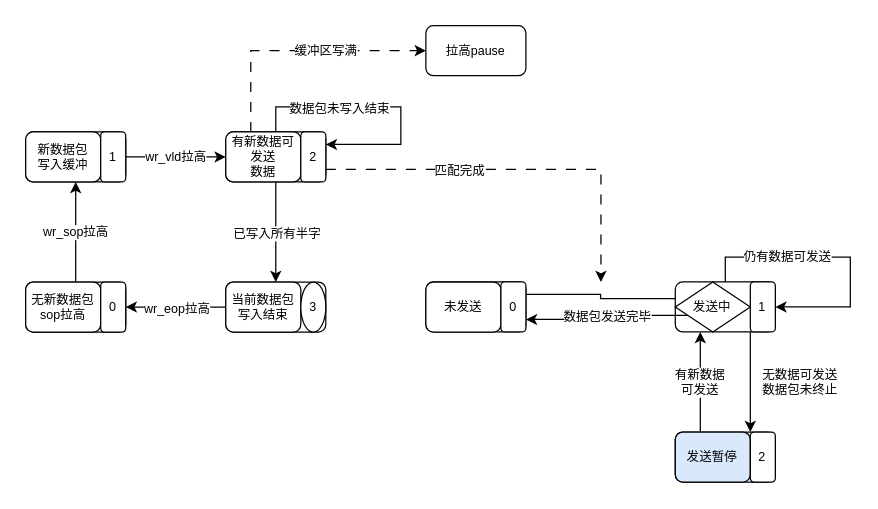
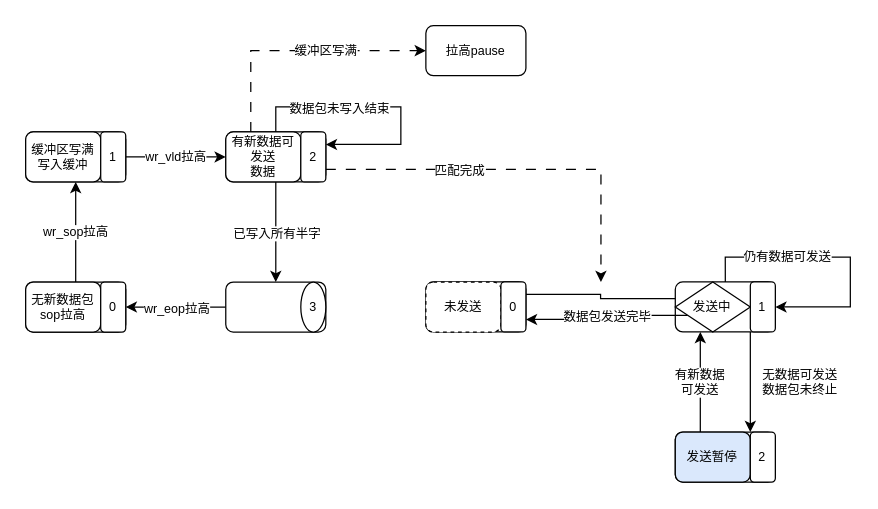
  <mxCell id="0" />
  <mxCell id="1" parent="0" />
  <mxCell id="2" style="edgeStyle=orthogonalEdgeStyle;rounded=0;orthogonalLoop=1;jettySize=auto;html=1;exitX=1;exitY=0.25;exitDx=0;exitDy=0;entryX=0;entryY=0.25;entryDx=0;entryDy=0;fontSize=10;" edge="1" parent="1" source="34" target="37"><mxGeometry relative="1" as="geometry"><mxPoint x="420" y="244.94" as="sourcePoint" /><mxPoint x="560" y="244.94" as="targetPoint" /><Array as="points" /></mxGeometry></mxCell>
  <mxCell id="3" value="有新数据&lt;br style=&quot;font-size: 10px;&quot;&gt;可发送" style="endArrow=classic;html=1;rounded=0;entryX=0.25;entryY=1;entryDx=0;entryDy=0;exitX=0.25;exitY=0;exitDx=0;exitDy=0;fontSize=10;" edge="1" parent="1" source="20" target="19"><mxGeometry width="50" height="50" relative="1" as="geometry"><mxPoint x="551.156" y="350.798" as="sourcePoint" /><mxPoint x="551.156" y="259.082" as="targetPoint" /></mxGeometry></mxCell>
  <mxCell id="4" value="无数据可发送&lt;br style=&quot;font-size: 10px;&quot;&gt;数据包未终止" style="endArrow=classic;html=1;rounded=0;exitX=0.75;exitY=1;exitDx=0;exitDy=0;entryX=0.75;entryY=0;entryDx=0;entryDy=0;fontSize=10;" edge="1" parent="1" source="19" target="20"><mxGeometry x="0.002" y="40" width="50" height="50" relative="1" as="geometry"><mxPoint x="607.724" y="259.082" as="sourcePoint" /><mxPoint x="607.724" y="350.798" as="targetPoint" /><mxPoint as="offset" /></mxGeometry></mxCell>
  <mxCell id="5" value="wr_vld拉高" style="endArrow=classic;html=1;rounded=0;entryX=0;entryY=0.5;entryDx=0;entryDy=0;fontSize=10;exitX=1;exitY=0.5;exitDx=0;exitDy=0;" edge="1" parent="1" source="11"><mxGeometry width="50" height="50" relative="1" as="geometry"><mxPoint x="110" y="145" as="sourcePoint" /><mxPoint x="180" y="125" as="targetPoint" /><Array as="points"><mxPoint x="130" y="125" /></Array><mxPoint as="offset" /></mxGeometry></mxCell>
  <mxCell id="6" value="" style="endArrow=classic;html=1;rounded=0;exitX=0;exitY=0.5;exitDx=0;exitDy=0;entryX=1;entryY=0.5;entryDx=0;entryDy=0;fontSize=10;" edge="1" parent="1" source="16" target="17"><mxGeometry width="50" height="50" relative="1" as="geometry"><mxPoint x="180" y="245" as="sourcePoint" /><mxPoint x="100" y="245" as="targetPoint" /></mxGeometry></mxCell>
  <mxCell id="7" value="wr_eop拉高" style="edgeLabel;html=1;align=center;verticalAlign=middle;resizable=0;points=[];fontSize=10;" vertex="1" connectable="0" parent="6"><mxGeometry x="-0.003" y="-1" relative="1" as="geometry"><mxPoint y="1" as="offset" /></mxGeometry></mxCell>
  <mxCell id="8" value="wr_sop拉高" style="endArrow=classic;html=1;rounded=0;exitX=0.5;exitY=0;exitDx=0;exitDy=0;entryX=0.5;entryY=1;entryDx=0;entryDy=0;fontSize=10;" edge="1" parent="1" source="17" target="11"><mxGeometry width="50" height="50" relative="1" as="geometry"><mxPoint x="60" y="225" as="sourcePoint" /><mxPoint x="60" y="145" as="targetPoint" /></mxGeometry></mxCell>
  <mxCell id="9" value="仍有数据可发送" style="edgeStyle=orthogonalEdgeStyle;rounded=0;orthogonalLoop=1;jettySize=auto;html=1;exitX=0.5;exitY=0;exitDx=0;exitDy=0;entryX=1;entryY=0.5;entryDx=0;entryDy=0;fontSize=10;" edge="1" parent="1" source="19" target="19"><mxGeometry x="-0.364" relative="1" as="geometry"><mxPoint x="579.44" y="224.94" as="sourcePoint" /><mxPoint x="619.44" y="244.94" as="targetPoint" /><Array as="points"><mxPoint x="579.44" y="205" /><mxPoint x="679.44" y="205" /><mxPoint x="679.44" y="245" /></Array><mxPoint as="offset" /></mxGeometry></mxCell>
  <mxCell id="10" value="缓冲区写满" style="edgeStyle=orthogonalEdgeStyle;rounded=0;orthogonalLoop=1;jettySize=auto;html=1;dashed=1;dashPattern=8 8;entryX=0;entryY=0.5;entryDx=0;entryDy=0;exitX=0.25;exitY=0;exitDx=0;exitDy=0;fontSize=10;" edge="1" parent="1" source="14" target="15"><mxGeometry x="0.222" relative="1" as="geometry"><mxPoint x="380" y="25" as="targetPoint" /><mxPoint x="240" y="55" as="sourcePoint" /><mxPoint as="offset" /></mxGeometry></mxCell>
  <mxCell id="11" value="" style="rounded=1;whiteSpace=wrap;html=1;fontSize=10;" vertex="1" parent="1"><mxGeometry x="20" y="105" width="80" height="40" as="geometry" /></mxCell>
  <mxCell id="12" style="edgeStyle=orthogonalEdgeStyle;rounded=0;orthogonalLoop=1;jettySize=auto;html=1;exitX=0.5;exitY=0;exitDx=0;exitDy=0;entryX=1;entryY=0.25;entryDx=0;entryDy=0;fontSize=10;" edge="1" parent="1" source="14" target="30"><mxGeometry relative="1" as="geometry"><Array as="points"><mxPoint x="220" y="85" /><mxPoint x="320" y="85" /><mxPoint x="320" y="115" /></Array></mxGeometry></mxCell>
  <mxCell id="13" value="数据包未写入结束" style="edgeLabel;html=1;align=center;verticalAlign=middle;resizable=0;points=[];fontSize=10;" vertex="1" connectable="0" parent="12"><mxGeometry x="-0.163" relative="1" as="geometry"><mxPoint x="-18" as="offset" /></mxGeometry></mxCell>
  <mxCell id="14" value="" style="rounded=1;whiteSpace=wrap;html=1;fontSize=10;" vertex="1" parent="1"><mxGeometry x="180" y="105" width="80" height="40" as="geometry" /></mxCell>
  <mxCell id="15" value="&lt;span style=&quot;font-size: 10px;&quot;&gt;拉高pause&lt;/span&gt;" style="rounded=1;whiteSpace=wrap;html=1;fontSize=10;" vertex="1" parent="1"><mxGeometry x="340" y="20" width="80" height="40" as="geometry" /></mxCell>
  <mxCell id="16" value="" style="rounded=1;whiteSpace=wrap;html=1;fontSize=10;" vertex="1" parent="1"><mxGeometry x="180" y="225" width="80" height="40" as="geometry" /></mxCell>
  <mxCell id="17" value="" style="rounded=1;whiteSpace=wrap;html=1;fontSize=10;" vertex="1" parent="1"><mxGeometry x="20" y="225" width="80" height="40" as="geometry" /></mxCell>
  <mxCell id="18" value="" style="rounded=1;whiteSpace=wrap;html=1;fontSize=10;" vertex="1" parent="1"><mxGeometry x="340" y="224.94" width="80" height="40" as="geometry" /></mxCell>
  <mxCell id="19" value="" style="rounded=1;whiteSpace=wrap;html=1;fontSize=10;" vertex="1" parent="1"><mxGeometry x="539.44" y="224.94" width="80" height="40" as="geometry" /></mxCell>
  <mxCell id="20" value="" style="rounded=1;whiteSpace=wrap;html=1;fontSize=10;" vertex="1" parent="1"><mxGeometry x="539.44" y="344.94" width="80" height="40" as="geometry" /></mxCell>
- <mxCell id="21" value="&lt;span style=&quot;font-size: 10px;&quot;&gt;新数据包&lt;/span&gt;&lt;br style=&quot;font-size: 10px;&quot;&gt;&lt;span style=&quot;font-size: 10px;&quot;&gt;写入缓冲&lt;/span&gt;" style="rounded=1;whiteSpace=wrap;html=1;fontSize=10;" vertex="1" parent="1"><mxGeometry x="20" y="105" width="60" height="40" as="geometry" /></mxCell>
+ <mxCell id="21" value="&lt;span style=&quot;font-size: 10px;&quot;&gt;缓冲区写满&lt;/span&gt;&lt;br style=&quot;font-size: 10px;&quot;&gt;&lt;span style=&quot;font-size: 10px;&quot;&gt;写入缓冲&lt;/span&gt;" style="rounded=1;whiteSpace=wrap;html=1;fontSize=10;" vertex="1" parent="1"><mxGeometry x="20" y="105" width="60" height="40" as="geometry" /></mxCell>
  <mxCell id="22" value="1" style="rounded=1;whiteSpace=wrap;html=1;fontSize=10;" vertex="1" parent="1"><mxGeometry x="80" y="105" width="20" height="40" as="geometry" /></mxCell>
  <mxCell id="23" value="&lt;span style=&quot;font-size: 10px;&quot;&gt;无新数据包&lt;/span&gt;&lt;br style=&quot;font-size: 10px;&quot;&gt;&lt;span style=&quot;font-size: 10px;&quot;&gt;sop拉高&lt;/span&gt;" style="rounded=1;whiteSpace=wrap;html=1;fontSize=10;" vertex="1" parent="1"><mxGeometry x="20" y="225" width="60" height="40" as="geometry" /></mxCell>
  <mxCell id="24" value="0" style="rounded=1;whiteSpace=wrap;html=1;fontSize=10;" vertex="1" parent="1"><mxGeometry x="80" y="225" width="20" height="40" as="geometry" /></mxCell>
  <mxCell id="25" value="" style="edgeStyle=orthogonalEdgeStyle;rounded=0;orthogonalLoop=1;jettySize=auto;html=1;exitX=0.5;exitY=1;exitDx=0;exitDy=0;fontSize=10;" edge="1" parent="1" source="14" target="16"><mxGeometry relative="1" as="geometry"><mxPoint x="220" y="165" as="sourcePoint" /></mxGeometry></mxCell>
  <mxCell id="26" value="已写入所有半字" style="edgeLabel;html=1;align=center;verticalAlign=middle;resizable=0;points=[];fontSize=10;" vertex="1" connectable="0" parent="25"><mxGeometry x="-0.058" y="-2" relative="1" as="geometry"><mxPoint x="2" y="2" as="offset" /></mxGeometry></mxCell>
  <mxCell id="27" value="&lt;span style=&quot;font-size: 10px;&quot;&gt;有新数据可发送&lt;/span&gt;&lt;br style=&quot;font-size: 10px;&quot;&gt;&lt;span style=&quot;font-size: 10px;&quot;&gt;数据&lt;/span&gt;" style="rounded=1;whiteSpace=wrap;html=1;fontSize=10;" vertex="1" parent="1"><mxGeometry x="180" y="105" width="60" height="40" as="geometry" /></mxCell>
  <mxCell id="28" style="edgeStyle=orthogonalEdgeStyle;rounded=0;orthogonalLoop=1;jettySize=auto;html=1;exitX=1;exitY=0.75;exitDx=0;exitDy=0;dashed=1;dashPattern=8 8;fontSize=10;" edge="1" parent="1" source="30"><mxGeometry relative="1" as="geometry"><mxPoint x="480" y="225" as="targetPoint" /><Array as="points"><mxPoint x="480" y="135" /></Array></mxGeometry></mxCell>
  <mxCell id="29" value="匹配完成" style="edgeLabel;html=1;align=center;verticalAlign=middle;resizable=0;points=[];fontSize=10;" vertex="1" connectable="0" parent="28"><mxGeometry x="0.201" y="1" relative="1" as="geometry"><mxPoint x="-80" y="1" as="offset" /></mxGeometry></mxCell>
  <mxCell id="30" value="2" style="rounded=1;whiteSpace=wrap;html=1;fontSize=10;" vertex="1" parent="1"><mxGeometry x="240" y="105" width="20" height="40" as="geometry" /></mxCell>
- <mxCell id="31" value="&lt;span style=&quot;font-size: 10px;&quot;&gt;当前数据包&lt;br style=&quot;font-size: 10px;&quot;&gt;写入结束&lt;/span&gt;" style="rounded=1;whiteSpace=wrap;html=1;fontSize=10;" vertex="1" parent="1"><mxGeometry x="180" y="225" width="60" height="40" as="geometry" /></mxCell>
  <mxCell id="32" value="3" style="ellipse;whiteSpace=wrap;html=1;fontSize=10;" vertex="1" parent="1"><mxGeometry x="240" y="225" width="20" height="40" as="geometry" /></mxCell>
- <mxCell id="33" value="未发送" style="rounded=1;whiteSpace=wrap;html=1;fontSize=10;" vertex="1" parent="1"><mxGeometry x="340" y="225" width="60" height="40" as="geometry" /></mxCell>
+ <mxCell id="33" value="未发送" style="rounded=1;whiteSpace=wrap;html=1;fontSize=10;dashed=1;" vertex="1" parent="1"><mxGeometry x="340" y="225" width="60" height="40" as="geometry" /></mxCell>
  <mxCell id="34" value="0" style="rounded=1;whiteSpace=wrap;html=1;fontSize=10;" vertex="1" parent="1"><mxGeometry x="400" y="224.94" width="20" height="40" as="geometry" /></mxCell>
  <mxCell id="35" style="edgeStyle=orthogonalEdgeStyle;rounded=0;orthogonalLoop=1;jettySize=auto;html=1;exitX=0;exitY=0.75;exitDx=0;exitDy=0;entryX=1;entryY=0.75;entryDx=0;entryDy=0;fontSize=10;" edge="1" parent="1" source="37" target="34"><mxGeometry relative="1" as="geometry" /></mxCell>
  <mxCell id="36" value="数据包发送完毕" style="edgeLabel;html=1;align=center;verticalAlign=middle;resizable=0;points=[];fontSize=10;" vertex="1" connectable="0" parent="35"><mxGeometry x="-0.017" y="1" relative="1" as="geometry"><mxPoint as="offset" /></mxGeometry></mxCell>
  <mxCell id="37" value="发送中" style="rhombus;whiteSpace=wrap;html=1;fontSize=10;" vertex="1" parent="1"><mxGeometry x="539.44" y="225" width="60" height="40" as="geometry" /></mxCell>
  <mxCell id="38" value="1" style="rounded=1;whiteSpace=wrap;html=1;fontSize=10;" vertex="1" parent="1"><mxGeometry x="599.44" y="224.94" width="20" height="40" as="geometry" /></mxCell>
  <mxCell id="39" value="发送暂停" style="rounded=1;whiteSpace=wrap;html=1;fontSize=10;fillColor=#dae8fc;" vertex="1" parent="1"><mxGeometry x="539.44" y="344.94" width="60" height="40" as="geometry" /></mxCell>
  <mxCell id="40" value="2" style="rounded=1;whiteSpace=wrap;html=1;fontSize=10;" vertex="1" parent="1"><mxGeometry x="599.44" y="344.94" width="20" height="40" as="geometry" /></mxCell>
